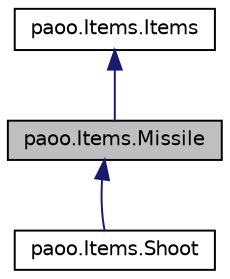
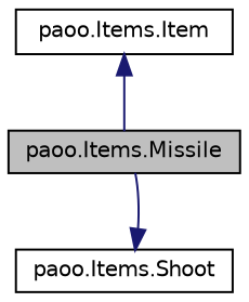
  digraph {
    node [color=black fillcolor=white fontname=Helvetica fontsize=10 shape=record style=filled]
    edge [color=midnightblue dir=back fontname=Helvetica fontsize=10 labelfontname=Helvetica labelfontsize=10 style=solid]
    n1 [fillcolor=grey75 fontcolor=black height=0.2 label="paoo.Items.Missile" width=0.4]
    n2 [height=0.2 label="paoo.Items.Shoot" width=0.4]
-   n3 [height=0.2 label="paoo.Items.Items" width=0.4]
-   n1 -> n2
+   n3 [height=0.2 label="paoo.Items.Item" width=0.4]
+   n2 -> n1
    n3 -> n1
  }
